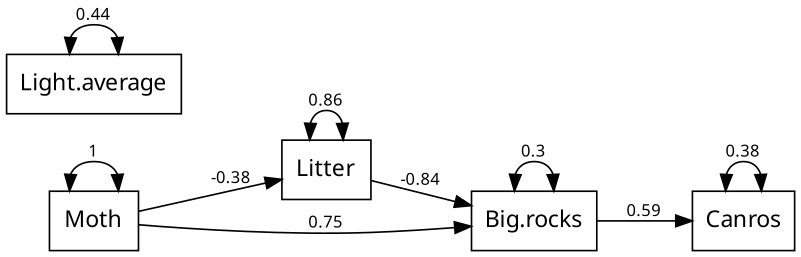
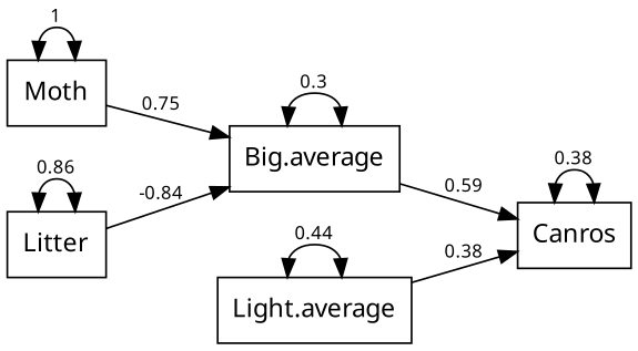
  digraph {
    fontname="Noto Sans"
    rankdir=LR
    node [fontname="Noto Sans" fontsize=14 shape=box]
    edge [fontname="Noto Sans" fontsize=10]
    Moth
    Litter
-   "Big.rocks"
+   "Big.rocks" [label="Big.average"]
    "Light.average"
    Canros
    Moth -> Moth [dir=both label=1]
-   Moth -> Litter [label=-0.38]
    Moth -> "Big.rocks" [label=0.75]
    Litter -> Litter [dir=both label=0.86]
    Litter -> "Big.rocks" [label=-0.84]
    "Big.rocks" -> "Big.rocks" [dir=both label=0.3]
    "Big.rocks" -> Canros [label=0.59]
    "Light.average" -> "Light.average" [dir=both label=0.44]
+   "Light.average" -> Canros [label=0.38]
    Canros -> Canros [dir=both label=0.38]
  }
